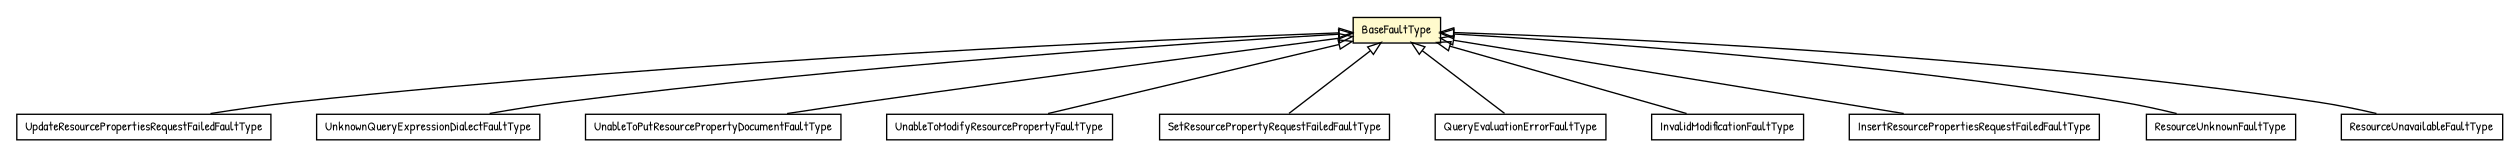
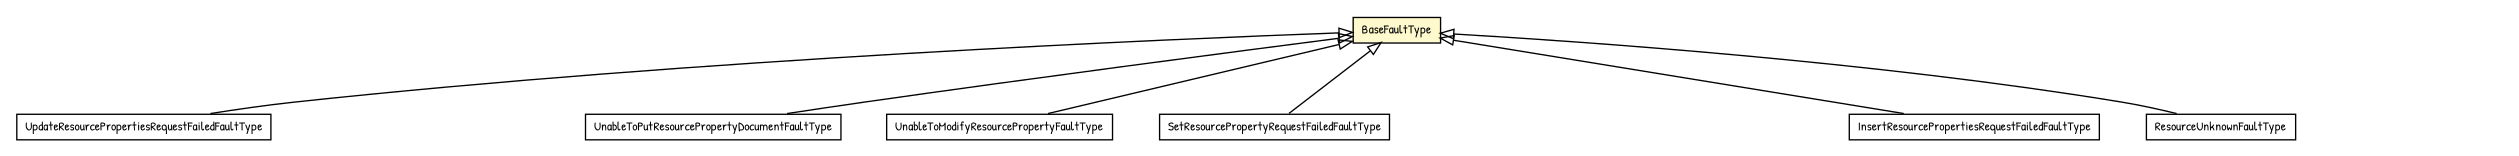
  digraph {
    fontname="Patrick Hand"
    nodesep=0.25
    ranksep=0.5
    node [fontcolor=black fontname="Patrick Hand" fontsize=10.0 shape=plaintext]
    edge [arrowtail=empty dir=back fontname="Patrick Hand" fontsize=10 headport=p labelfontname=arial labelfontsize=10 tailport=p]
    n1 [label=<<table title="org.oasis_open.docs.wsrf.bf_2.BaseFaultType" border="0" cellborder="1" cellspacing="0" cellpadding="2" port="p" bgcolor="lemonChiffon" href="./BaseFaultType.html"> 		<tr><td><table border="0" cellspacing="0" cellpadding="1"> <tr><td align="center" balign="center"> BaseFaultType </td></tr> 		</table></td></tr> 		</table>>]
    n2 [label=<<table title="org.oasis_open.docs.wsrf.rp_2.UpdateResourcePropertiesRequestFailedFaultType" border="0" cellborder="1" cellspacing="0" cellpadding="2" port="p" href="../rp_2/UpdateResourcePropertiesRequestFailedFaultType.html"> 		<tr><td><table border="0" cellspacing="0" cellpadding="1"> <tr><td align="center" balign="center"> UpdateResourcePropertiesRequestFailedFaultType </td></tr> 		</table></td></tr> 		</table>>]
-   n3 [label=<<table title="org.oasis_open.docs.wsrf.rp_2.UnknownQueryExpressionDialectFaultType" border="0" cellborder="1" cellspacing="0" cellpadding="2" port="p" href="../rp_2/UnknownQueryExpressionDialectFaultType.html"> 		<tr><td><table border="0" cellspacing="0" cellpadding="1"> <tr><td align="center" balign="center"> UnknownQueryExpressionDialectFaultType </td></tr> 		</table></td></tr> 		</table>>]
    n4 [label=<<table title="org.oasis_open.docs.wsrf.rp_2.UnableToPutResourcePropertyDocumentFaultType" border="0" cellborder="1" cellspacing="0" cellpadding="2" port="p" href="../rp_2/UnableToPutResourcePropertyDocumentFaultType.html"> 		<tr><td><table border="0" cellspacing="0" cellpadding="1"> <tr><td align="center" balign="center"> UnableToPutResourcePropertyDocumentFaultType </td></tr> 		</table></td></tr> 		</table>>]
    n5 [label=<<table title="org.oasis_open.docs.wsrf.rp_2.UnableToModifyResourcePropertyFaultType" border="0" cellborder="1" cellspacing="0" cellpadding="2" port="p" href="../rp_2/UnableToModifyResourcePropertyFaultType.html"> 		<tr><td><table border="0" cellspacing="0" cellpadding="1"> <tr><td align="center" balign="center"> UnableToModifyResourcePropertyFaultType </td></tr> 		</table></td></tr> 		</table>>]
    n6 [label=<<table title="org.oasis_open.docs.wsrf.rp_2.SetResourcePropertyRequestFailedFaultType" border="0" cellborder="1" cellspacing="0" cellpadding="2" port="p" href="../rp_2/SetResourcePropertyRequestFailedFaultType.html"> 		<tr><td><table border="0" cellspacing="0" cellpadding="1"> <tr><td align="center" balign="center"> SetResourcePropertyRequestFailedFaultType </td></tr> 		</table></td></tr> 		</table>>]
-   n7 [label=<<table title="org.oasis_open.docs.wsrf.rp_2.QueryEvaluationErrorFaultType" border="0" cellborder="1" cellspacing="0" cellpadding="2" port="p" href="../rp_2/QueryEvaluationErrorFaultType.html"> 		<tr><td><table border="0" cellspacing="0" cellpadding="1"> <tr><td align="center" balign="center"> QueryEvaluationErrorFaultType </td></tr> 		</table></td></tr> 		</table>>]
-   n8 [label=<<table title="org.oasis_open.docs.wsrf.rp_2.InvalidModificationFaultType" border="0" cellborder="1" cellspacing="0" cellpadding="2" port="p" href="../rp_2/InvalidModificationFaultType.html"> 		<tr><td><table border="0" cellspacing="0" cellpadding="1"> <tr><td align="center" balign="center"> InvalidModificationFaultType </td></tr> 		</table></td></tr> 		</table>>]
    n9 [label=<<table title="org.oasis_open.docs.wsrf.rp_2.InsertResourcePropertiesRequestFailedFaultType" border="0" cellborder="1" cellspacing="0" cellpadding="2" port="p" href="../rp_2/InsertResourcePropertiesRequestFailedFaultType.html"> 		<tr><td><table border="0" cellspacing="0" cellpadding="1"> <tr><td align="center" balign="center"> InsertResourcePropertiesRequestFailedFaultType </td></tr> 		</table></td></tr> 		</table>>]
    n10 [label=<<table title="org.oasis_open.docs.wsrf.r_2.ResourceUnknownFaultType" border="0" cellborder="1" cellspacing="0" cellpadding="2" port="p" href="../r_2/ResourceUnknownFaultType.html"> 		<tr><td><table border="0" cellspacing="0" cellpadding="1"> <tr><td align="center" balign="center"> ResourceUnknownFaultType </td></tr> 		</table></td></tr> 		</table>>]
-   n11 [label=<<table title="org.oasis_open.docs.wsrf.r_2.ResourceUnavailableFaultType" border="0" cellborder="1" cellspacing="0" cellpadding="2" port="p" href="../r_2/ResourceUnavailableFaultType.html"> 		<tr><td><table border="0" cellspacing="0" cellpadding="1"> <tr><td align="center" balign="center"> ResourceUnavailableFaultType </td></tr> 		</table></td></tr> 		</table>>]
    n1 -> n2
-   n1 -> n3
    n1 -> n4
    n1 -> n5
    n1 -> n6
-   n1 -> n7
-   n1 -> n8
    n1 -> n9
    n1 -> n10
-   n1 -> n11
  }
